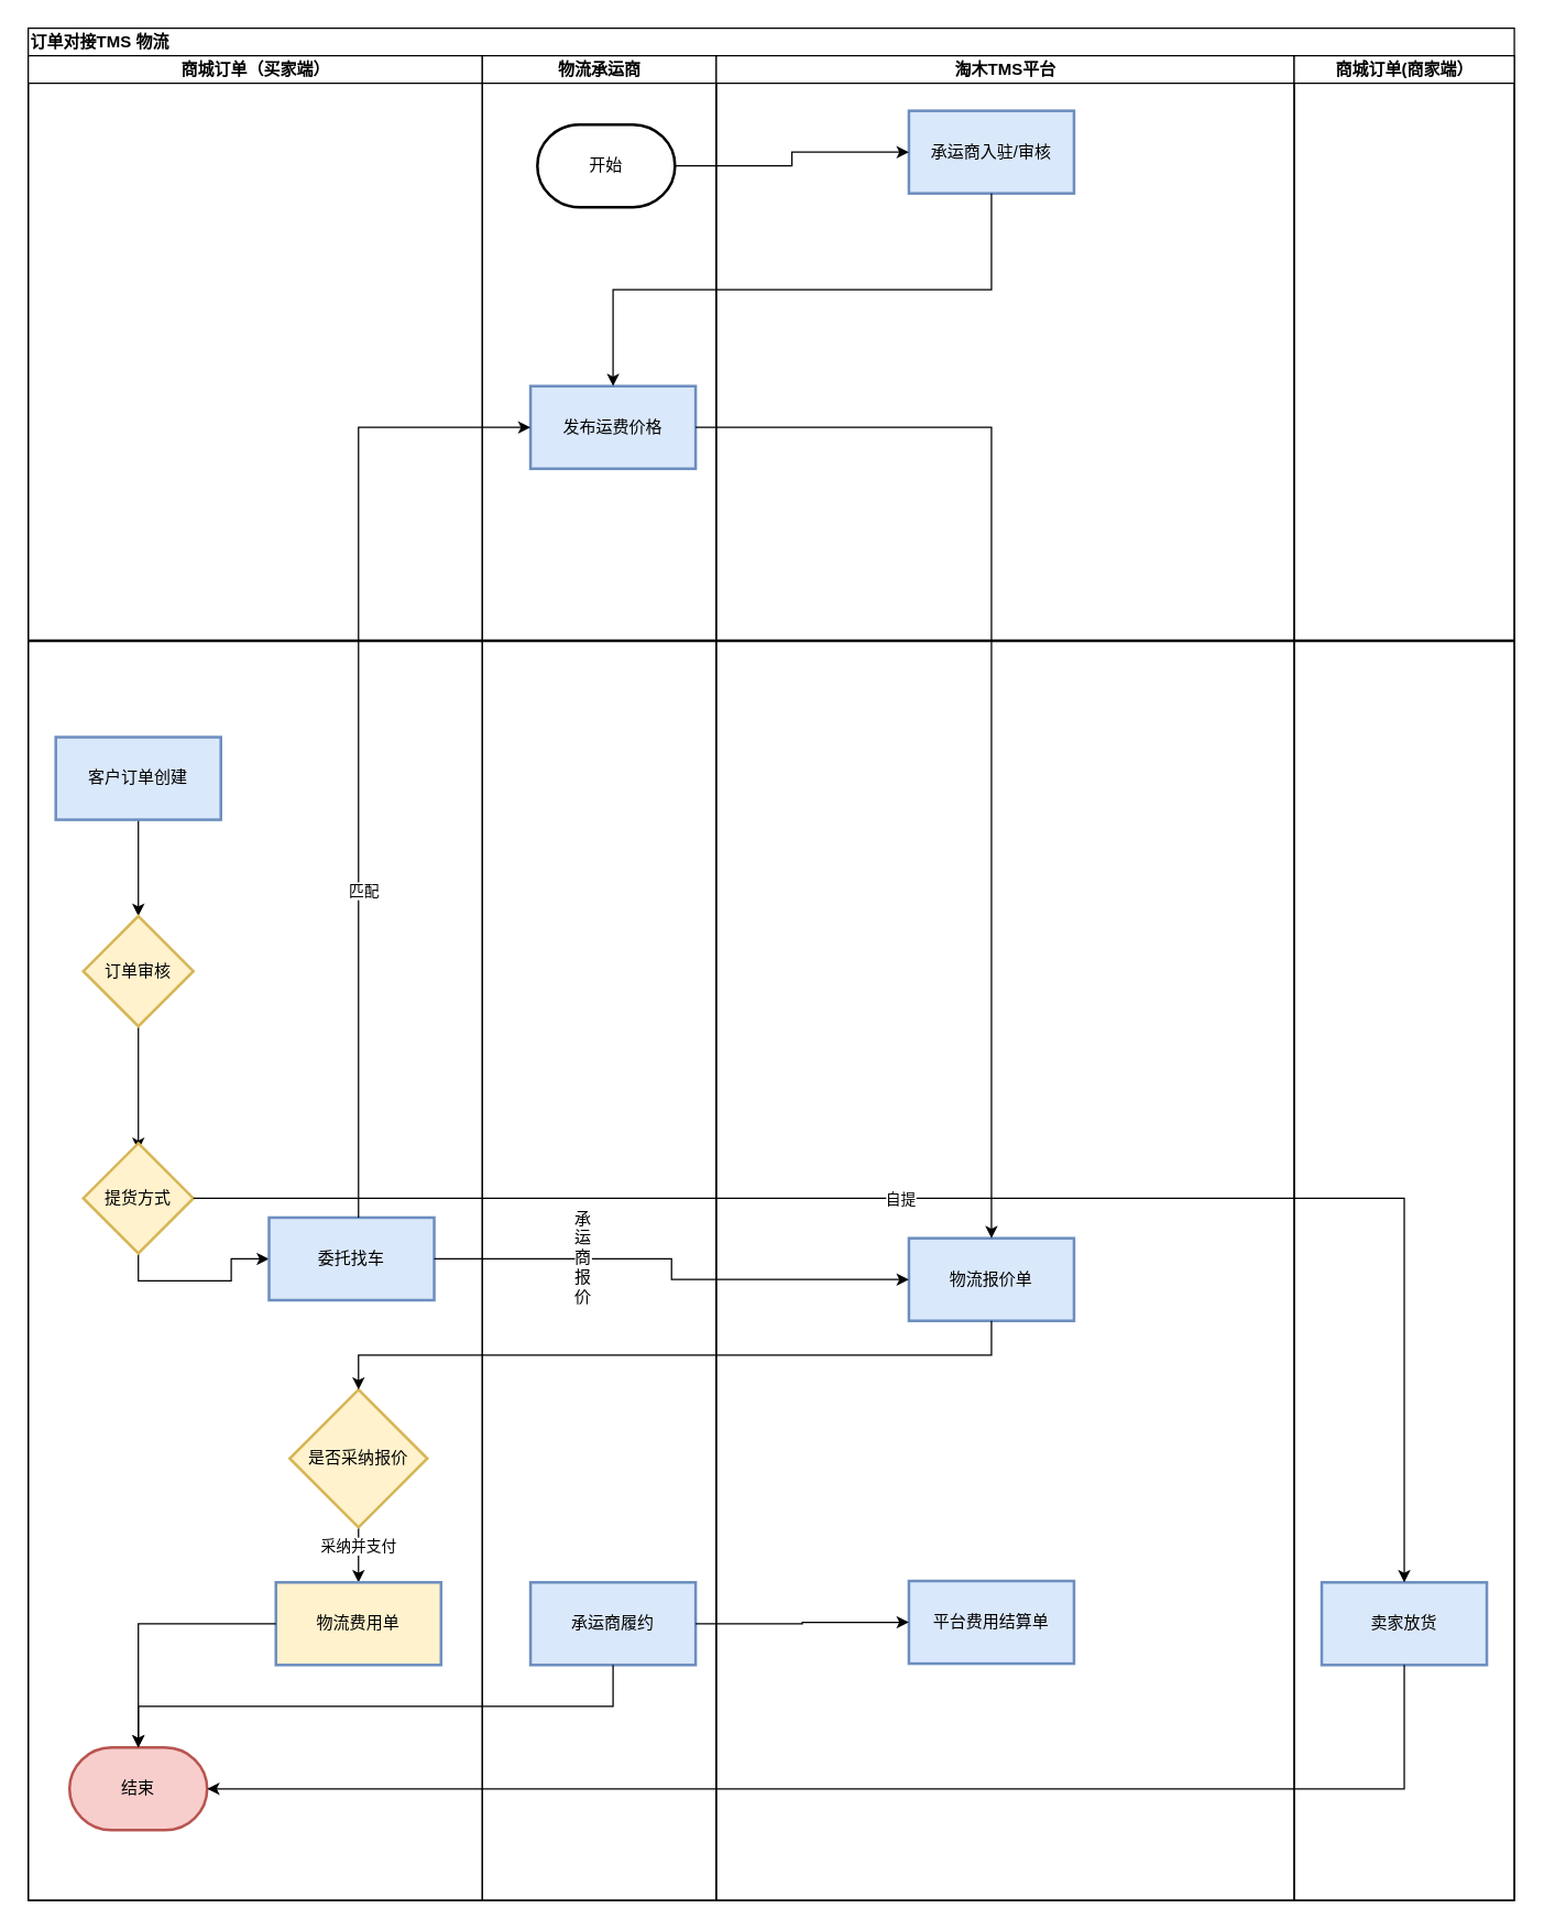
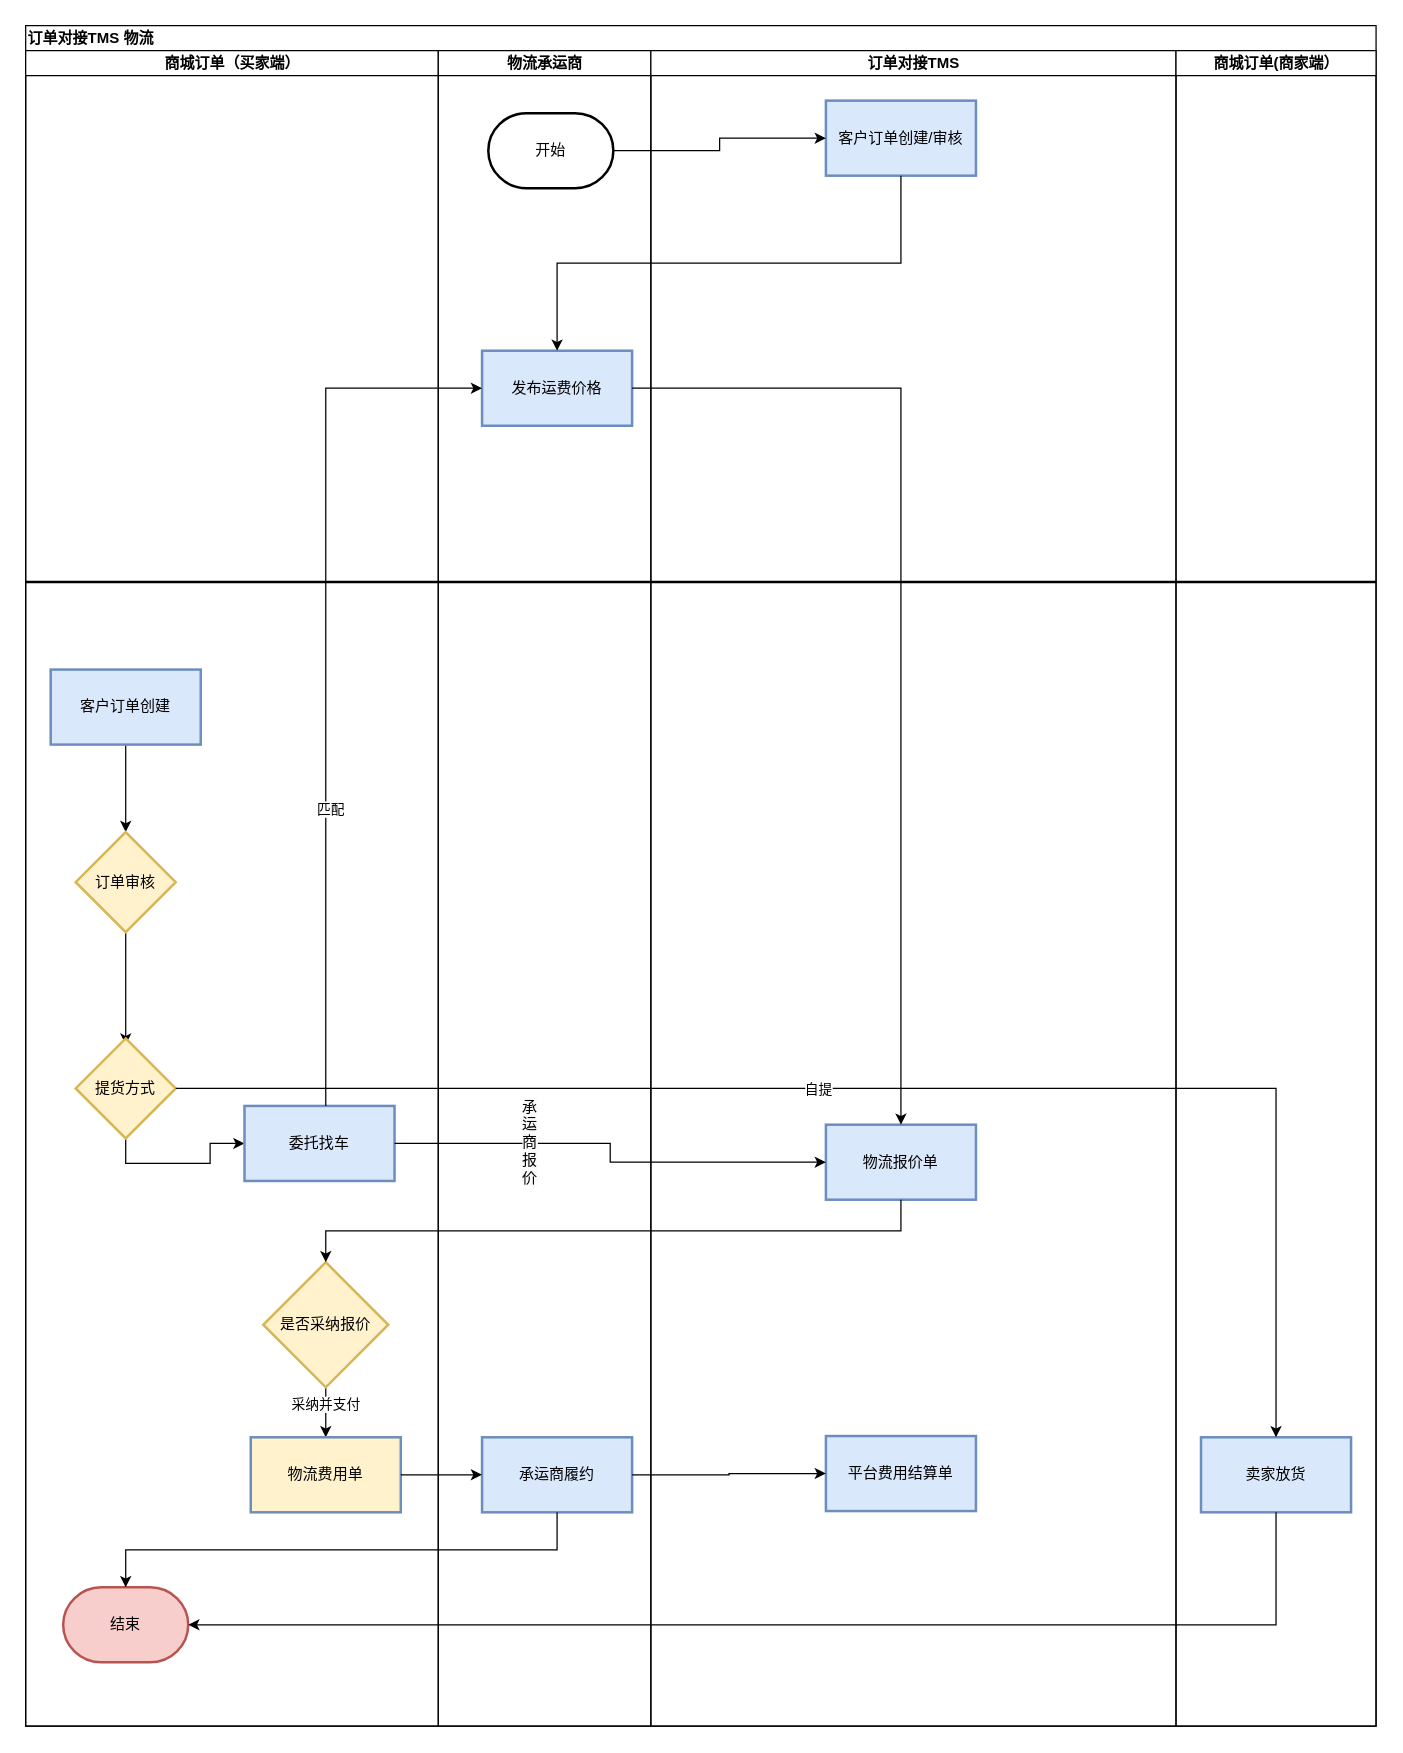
  <mxCell id="0" />
  <mxCell id="1" parent="0" />
  <mxCell id="2" value="订单对接TMS 物流" style="swimlane;childLayout=stackLayout;resizeParent=1;resizeParentMax=0;startSize=20;html=1;align=left;" vertex="1" parent="1"><mxGeometry x="20" y="20" width="1080" height="1360" as="geometry" /></mxCell>
  <mxCell id="3" value="商城订单（买家端）" style="swimlane;startSize=20;html=1;" vertex="1" parent="2"><mxGeometry y="20" width="330" height="1340" as="geometry" /></mxCell>
  <mxCell id="4" value="" style="edgeStyle=orthogonalEdgeStyle;rounded=0;orthogonalLoop=1;jettySize=auto;html=1;" edge="1" parent="3" source="5" target="7"><mxGeometry relative="1" as="geometry" /></mxCell>
  <mxCell id="5" value="客户订单创建" style="whiteSpace=wrap;html=1;strokeWidth=2;fillColor=#dae8fc;strokeColor=#6c8ebf;" vertex="1" parent="3"><mxGeometry x="20.0" y="495" width="120" height="60" as="geometry" /></mxCell>
  <mxCell id="6" value="" style="edgeStyle=orthogonalEdgeStyle;rounded=0;orthogonalLoop=1;jettySize=auto;html=1;" edge="1" parent="3" source="7"><mxGeometry relative="1" as="geometry"><mxPoint x="80.0" y="795" as="targetPoint" /></mxGeometry></mxCell>
  <mxCell id="7" value="订单审核" style="rhombus;whiteSpace=wrap;html=1;strokeWidth=2;fillColor=#fff2cc;strokeColor=#d6b656;" vertex="1" parent="3"><mxGeometry x="40.0" y="625" width="80" height="80" as="geometry" /></mxCell>
  <mxCell id="8" value="" style="edgeStyle=orthogonalEdgeStyle;rounded=0;orthogonalLoop=1;jettySize=auto;html=1;exitX=0.5;exitY=1;exitDx=0;exitDy=0;" edge="1" parent="3" source="9" target="11"><mxGeometry relative="1" as="geometry" /></mxCell>
  <mxCell id="9" value="提货方式" style="rhombus;whiteSpace=wrap;html=1;strokeWidth=2;fillColor=#fff2cc;strokeColor=#d6b656;" vertex="1" parent="3"><mxGeometry x="40.0" y="790" width="80" height="80" as="geometry" /></mxCell>
  <mxCell id="10" value="结束" style="strokeWidth=2;html=1;shape=mxgraph.flowchart.terminator;whiteSpace=wrap;fillColor=#f8cecc;strokeColor=#b85450;" vertex="1" parent="3"><mxGeometry x="30" y="1229" width="100" height="60" as="geometry" /></mxCell>
  <mxCell id="11" value="委托找车" style="whiteSpace=wrap;html=1;strokeWidth=2;fillColor=#dae8fc;strokeColor=#6c8ebf;" vertex="1" parent="3"><mxGeometry x="175" y="844" width="120" height="60" as="geometry" /></mxCell>
  <mxCell id="12" value="" style="edgeStyle=orthogonalEdgeStyle;rounded=0;orthogonalLoop=1;jettySize=auto;html=1;" edge="1" parent="3" source="14" target="15"><mxGeometry relative="1" as="geometry" /></mxCell>
  <mxCell id="13" value="采纳并支付" style="edgeLabel;html=1;align=center;verticalAlign=middle;resizable=0;points=[];" vertex="1" connectable="0" parent="12"><mxGeometry x="-0.372" y="-1" relative="1" as="geometry"><mxPoint as="offset" /></mxGeometry></mxCell>
  <mxCell id="14" value="是否采纳报价" style="strokeWidth=2;html=1;shape=mxgraph.flowchart.decision;whiteSpace=wrap;fillColor=#fff2cc;strokeColor=#d6b656;" vertex="1" parent="3"><mxGeometry x="190" y="969" width="100" height="100" as="geometry" /></mxCell>
  <mxCell id="15" value="物流费用单" style="whiteSpace=wrap;html=1;strokeWidth=2;fillColor=#fff2cc;strokeColor=#6c8ebf;" vertex="1" parent="3"><mxGeometry x="180" y="1109" width="120" height="60" as="geometry" /></mxCell>
  <mxCell id="16" value="物流承运商" style="swimlane;startSize=20;html=1;" vertex="1" parent="2"><mxGeometry x="330" y="20" width="170" height="1340" as="geometry" /></mxCell>
  <mxCell id="17" value="开始" style="strokeWidth=2;html=1;shape=mxgraph.flowchart.terminator;whiteSpace=wrap;" vertex="1" parent="16"><mxGeometry x="40" y="50" width="100" height="60" as="geometry" /></mxCell>
  <mxCell id="18" value="发布运费价格" style="whiteSpace=wrap;html=1;strokeWidth=2;fillColor=#dae8fc;strokeColor=#6c8ebf;" vertex="1" parent="16"><mxGeometry x="35.0" y="240" width="120" height="60" as="geometry" /></mxCell>
  <mxCell id="19" value="承运商履约" style="whiteSpace=wrap;html=1;strokeWidth=2;fillColor=#dae8fc;strokeColor=#6c8ebf;" vertex="1" parent="16"><mxGeometry x="35" y="1109" width="120" height="60" as="geometry" /></mxCell>
- <mxCell id="20" value="淘木TMS平台" style="swimlane;startSize=20;html=1;" vertex="1" parent="2"><mxGeometry x="500" y="20" width="420" height="1340" as="geometry" /></mxCell>
- <mxCell id="21" value="承运商入驻/审核" style="whiteSpace=wrap;html=1;strokeWidth=2;fillColor=#dae8fc;strokeColor=#6c8ebf;" vertex="1" parent="20"><mxGeometry x="140.0" y="40" width="120" height="60" as="geometry" /></mxCell>
+ <mxCell id="20" value="订单对接TMS" style="swimlane;startSize=20;html=1;" vertex="1" parent="2"><mxGeometry x="500" y="20" width="420" height="1340" as="geometry" /></mxCell>
+ <mxCell id="21" value="客户订单创建/审核" style="whiteSpace=wrap;html=1;strokeWidth=2;fillColor=#dae8fc;strokeColor=#6c8ebf;" vertex="1" parent="20"><mxGeometry x="140.0" y="40" width="120" height="60" as="geometry" /></mxCell>
  <mxCell id="22" value="物流报价单" style="whiteSpace=wrap;html=1;strokeWidth=2;fillColor=#dae8fc;strokeColor=#6c8ebf;" vertex="1" parent="20"><mxGeometry x="140.0" y="859" width="120" height="60" as="geometry" /></mxCell>
  <mxCell id="23" value="平台费用结算单" style="whiteSpace=wrap;html=1;strokeWidth=2;fillColor=#dae8fc;strokeColor=#6c8ebf;" vertex="1" parent="20"><mxGeometry x="140" y="1108" width="120" height="60" as="geometry" /></mxCell>
  <mxCell id="24" value="商城订单(商家端）" style="swimlane;startSize=20;html=1;" vertex="1" parent="2"><mxGeometry x="920" y="20" width="160" height="1340" as="geometry" /></mxCell>
  <mxCell id="25" value="卖家放货" style="whiteSpace=wrap;html=1;strokeWidth=2;fillColor=#dae8fc;strokeColor=#6c8ebf;" vertex="1" parent="24"><mxGeometry x="20.0" y="1109" width="120" height="60" as="geometry" /></mxCell>
  <mxCell id="26" value="" style="line;strokeWidth=2;html=1;" vertex="1" parent="24"><mxGeometry x="-920" y="420" width="1080" height="10" as="geometry" /></mxCell>
  <mxCell id="27" value="" style="edgeStyle=orthogonalEdgeStyle;rounded=0;orthogonalLoop=1;jettySize=auto;html=1;entryX=1;entryY=0.5;entryDx=0;entryDy=0;entryPerimeter=0;exitX=0.5;exitY=1;exitDx=0;exitDy=0;" edge="1" parent="2" source="25" target="10"><mxGeometry relative="1" as="geometry"><mxPoint x="1000.0" y="1248" as="sourcePoint" /><mxPoint x="830.0" y="1179" as="targetPoint" /></mxGeometry></mxCell>
  <mxCell id="28" value="" style="edgeStyle=orthogonalEdgeStyle;rounded=0;orthogonalLoop=1;jettySize=auto;html=1;entryX=0.5;entryY=0;entryDx=0;entryDy=0;exitX=1;exitY=0.5;exitDx=0;exitDy=0;" edge="1" parent="2" source="9" target="25"><mxGeometry relative="1" as="geometry"><mxPoint x="80.0" y="980" as="targetPoint" /><Array as="points"><mxPoint x="1000" y="850" /></Array></mxGeometry></mxCell>
  <mxCell id="29" value="自提" style="edgeLabel;html=1;align=center;verticalAlign=middle;resizable=0;points=[];" vertex="1" connectable="0" parent="28"><mxGeometry x="-0.406" y="-1" relative="1" as="geometry"><mxPoint x="169" y="-1" as="offset" /></mxGeometry></mxCell>
  <mxCell id="30" value="" style="edgeStyle=orthogonalEdgeStyle;rounded=0;orthogonalLoop=1;jettySize=auto;html=1;" edge="1" parent="2" source="17" target="21"><mxGeometry relative="1" as="geometry" /></mxCell>
  <mxCell id="31" value="" style="edgeStyle=orthogonalEdgeStyle;rounded=0;orthogonalLoop=1;jettySize=auto;html=1;exitX=0.5;exitY=1;exitDx=0;exitDy=0;" edge="1" parent="2" source="22" target="14"><mxGeometry relative="1" as="geometry"><mxPoint x="700.0" y="960.0" as="targetPoint" /></mxGeometry></mxCell>
  <mxCell id="32" value="" style="edgeStyle=orthogonalEdgeStyle;rounded=0;orthogonalLoop=1;jettySize=auto;html=1;exitX=0.5;exitY=1;exitDx=0;exitDy=0;" edge="1" parent="2" source="21" target="18"><mxGeometry relative="1" as="geometry" /></mxCell>
  <mxCell id="33" value="" style="edgeStyle=orthogonalEdgeStyle;rounded=0;orthogonalLoop=1;jettySize=auto;html=1;exitX=1;exitY=0.5;exitDx=0;exitDy=0;" edge="1" parent="2" source="11" target="22"><mxGeometry relative="1" as="geometry"><mxPoint x="485.0" y="909" as="sourcePoint" /></mxGeometry></mxCell>
  <mxCell id="34" value="&lt;span style=&quot;font-size: 12px; text-wrap-mode: wrap; background-color: rgb(251, 251, 251);&quot;&gt;承运商报价&lt;/span&gt;" style="edgeLabel;html=1;align=center;verticalAlign=middle;resizable=0;points=[];" vertex="1" connectable="0" parent="33"><mxGeometry x="-0.401" y="2" relative="1" as="geometry"><mxPoint x="-1" as="offset" /></mxGeometry></mxCell>
- <mxCell id="35" value="" style="edgeStyle=orthogonalEdgeStyle;rounded=0;orthogonalLoop=1;jettySize=auto;html=1;" edge="1" parent="2" source="15" target="10"><mxGeometry relative="1" as="geometry" /></mxCell>
+ <mxCell id="35" value="" style="edgeStyle=orthogonalEdgeStyle;rounded=0;orthogonalLoop=1;jettySize=auto;html=1;" edge="1" parent="2" source="15" target="19"><mxGeometry relative="1" as="geometry" /></mxCell>
  <mxCell id="36" value="" style="edgeStyle=orthogonalEdgeStyle;rounded=0;orthogonalLoop=1;jettySize=auto;html=1;exitX=0.5;exitY=1;exitDx=0;exitDy=0;" edge="1" parent="2" source="19" target="10"><mxGeometry relative="1" as="geometry"><mxPoint x="425" y="1210" as="targetPoint" /></mxGeometry></mxCell>
  <mxCell id="37" value="" style="edgeStyle=orthogonalEdgeStyle;rounded=0;orthogonalLoop=1;jettySize=auto;html=1;entryX=0;entryY=0.5;entryDx=0;entryDy=0;" edge="1" parent="2" source="11" target="18"><mxGeometry relative="1" as="geometry"><mxPoint x="340.0" y="590" as="targetPoint" /><Array as="points"><mxPoint x="240" y="290" /></Array></mxGeometry></mxCell>
  <mxCell id="38" value="匹配" style="edgeLabel;html=1;align=center;verticalAlign=middle;resizable=0;points=[];" vertex="1" connectable="0" parent="37"><mxGeometry x="-0.319" y="-3" relative="1" as="geometry"><mxPoint as="offset" /></mxGeometry></mxCell>
  <mxCell id="39" style="edgeStyle=orthogonalEdgeStyle;rounded=0;orthogonalLoop=1;jettySize=auto;html=1;" edge="1" parent="2" source="18" target="22"><mxGeometry relative="1" as="geometry" /></mxCell>
  <mxCell id="40" value="" style="edgeStyle=orthogonalEdgeStyle;rounded=0;orthogonalLoop=1;jettySize=auto;html=1;entryX=0;entryY=0.5;entryDx=0;entryDy=0;" edge="1" parent="2" source="19" target="23"><mxGeometry relative="1" as="geometry"><mxPoint x="565" y="1159" as="targetPoint" /></mxGeometry></mxCell>
